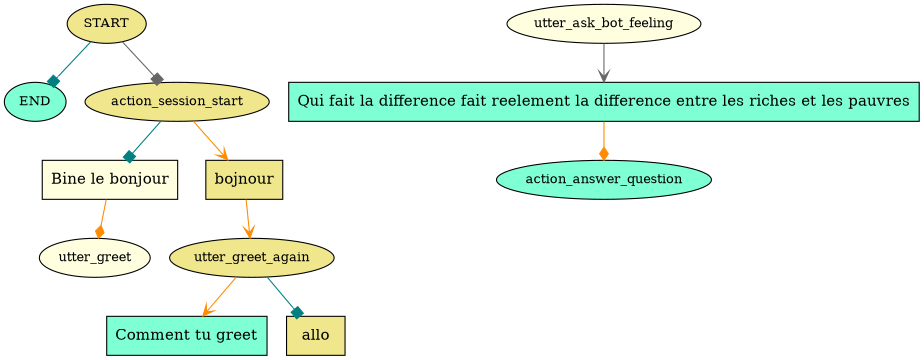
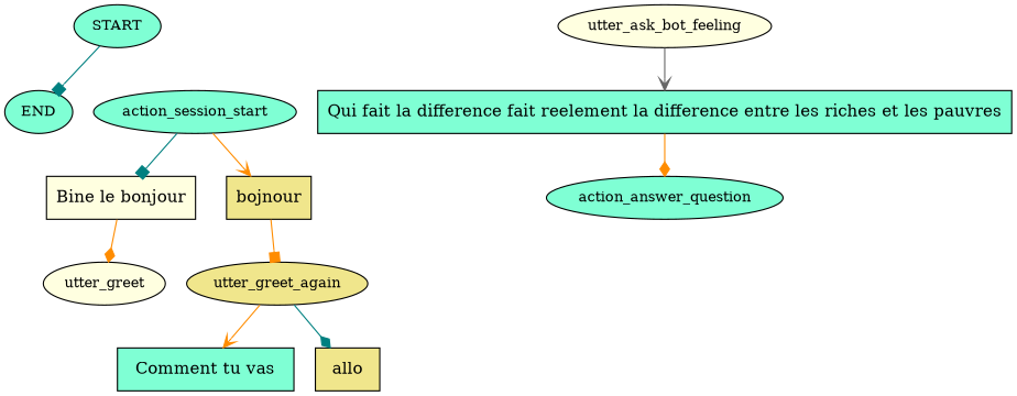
  digraph {
    node [fillcolor=aquamarine fontsize=12 style=filled]
    edge [arrowhead=box color=darkorange]
-   n1 [fillcolor=khaki label=START]
+   n1 [label=START]
    n2 [label=END]
-   n3 [fillcolor=khaki label=action_session_start]
+   n3 [label=action_session_start]
    n4 [fillcolor=lightyellow label="Bine le bonjour" shape=rect fontsize=""]
    n5 [fillcolor=khaki label=bojnour shape=rect fontsize=""]
    n6 [fillcolor=lightyellow label=utter_greet]
    n7 [fillcolor=khaki label=utter_greet_again]
-   n8 [label="Comment tu greet" shape=rect fontsize=""]
+   n8 [label="Comment tu vas" shape=rect fontsize=""]
    n9 [fillcolor=khaki label=allo shape=rect fontsize=""]
    n10 [fillcolor=lightyellow label=utter_ask_bot_feeling]
    n11 [label="Qui fait la difference fait reelement la difference entre les riches et les pauvres" shape=rect fontsize=""]
    n12 [label=action_answer_question]
    n1 -> n2 [color=teal]
-   n1 -> n3 [color=gray40]
    n3 -> n4 [color=teal]
    n3 -> n5 [arrowhead=vee]
    n4 -> n6 [arrowhead=diamond]
-   n5 -> n7 [arrowhead=vee]
+   n5 -> n7
    n7 -> n8 [arrowhead=vee]
-   n7 -> n9 [color=teal]
+   n7 -> n9 [arrowhead=diamond color=teal]
    n10 -> n11 [arrowhead=vee color=gray40]
    n11 -> n12 [arrowhead=diamond]
  }
